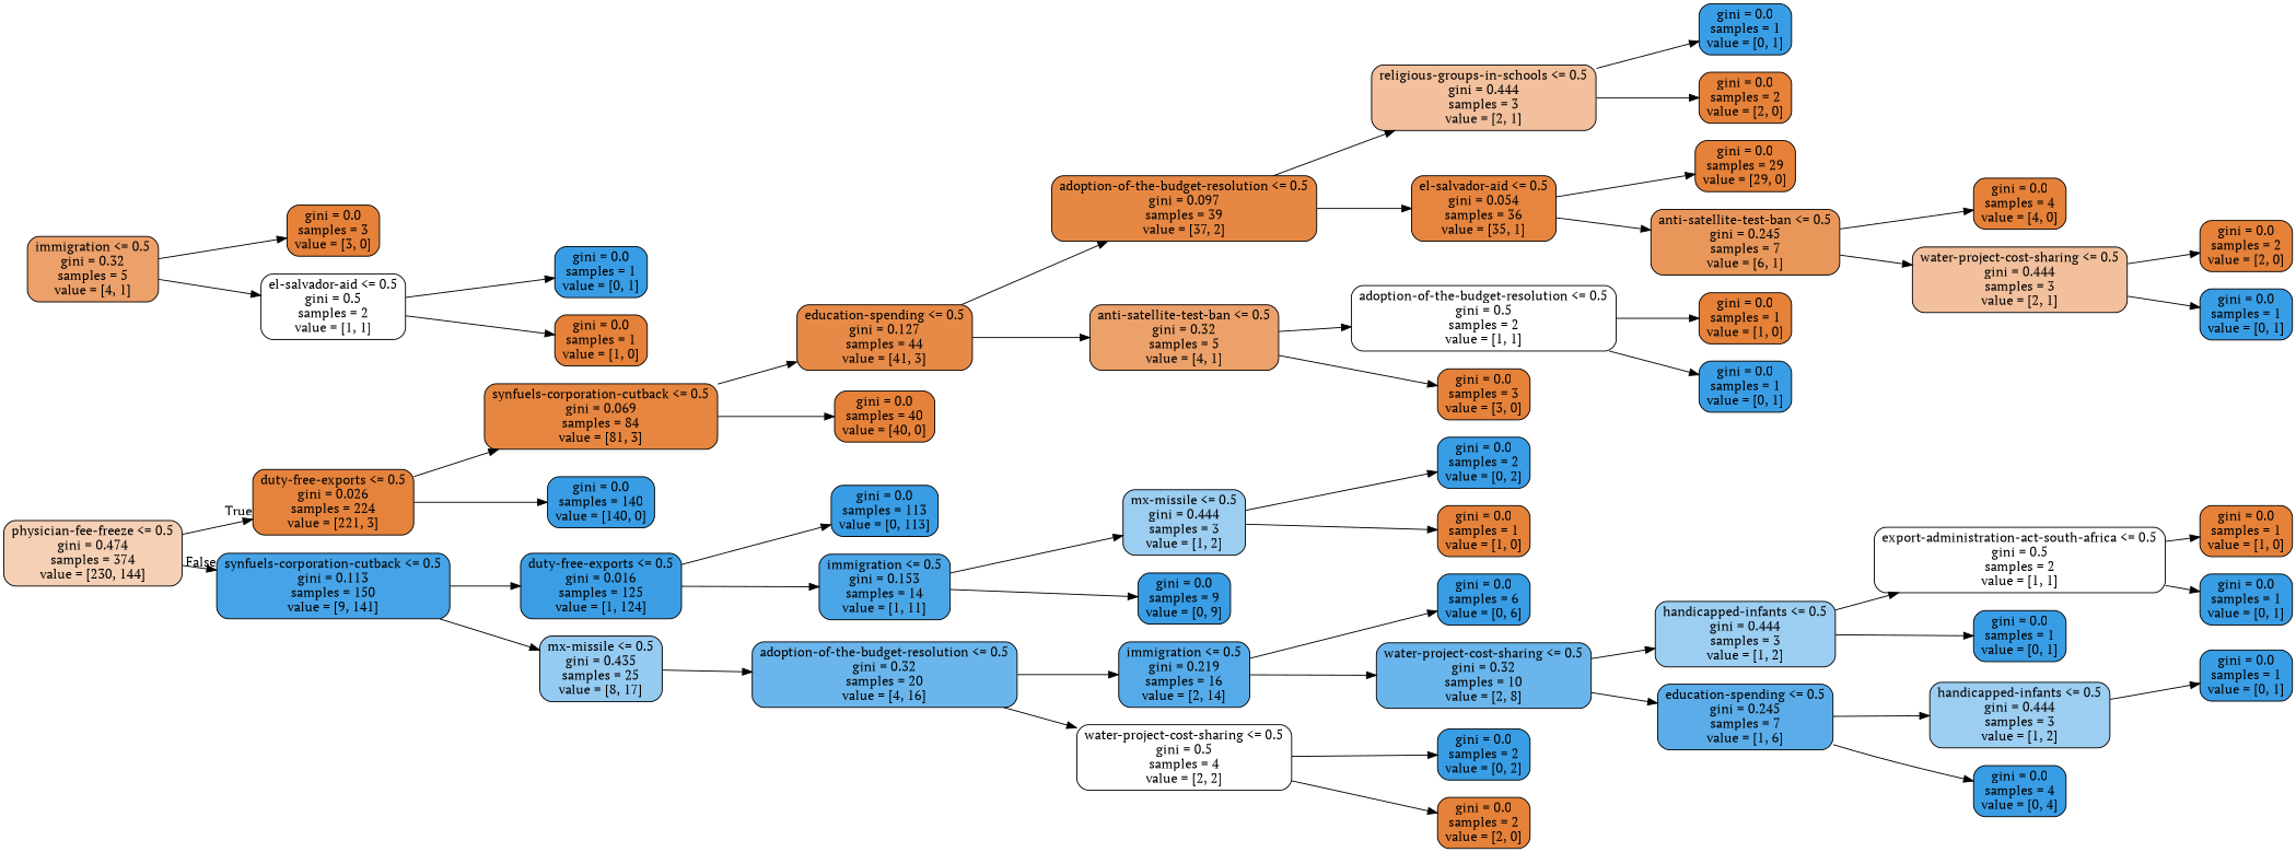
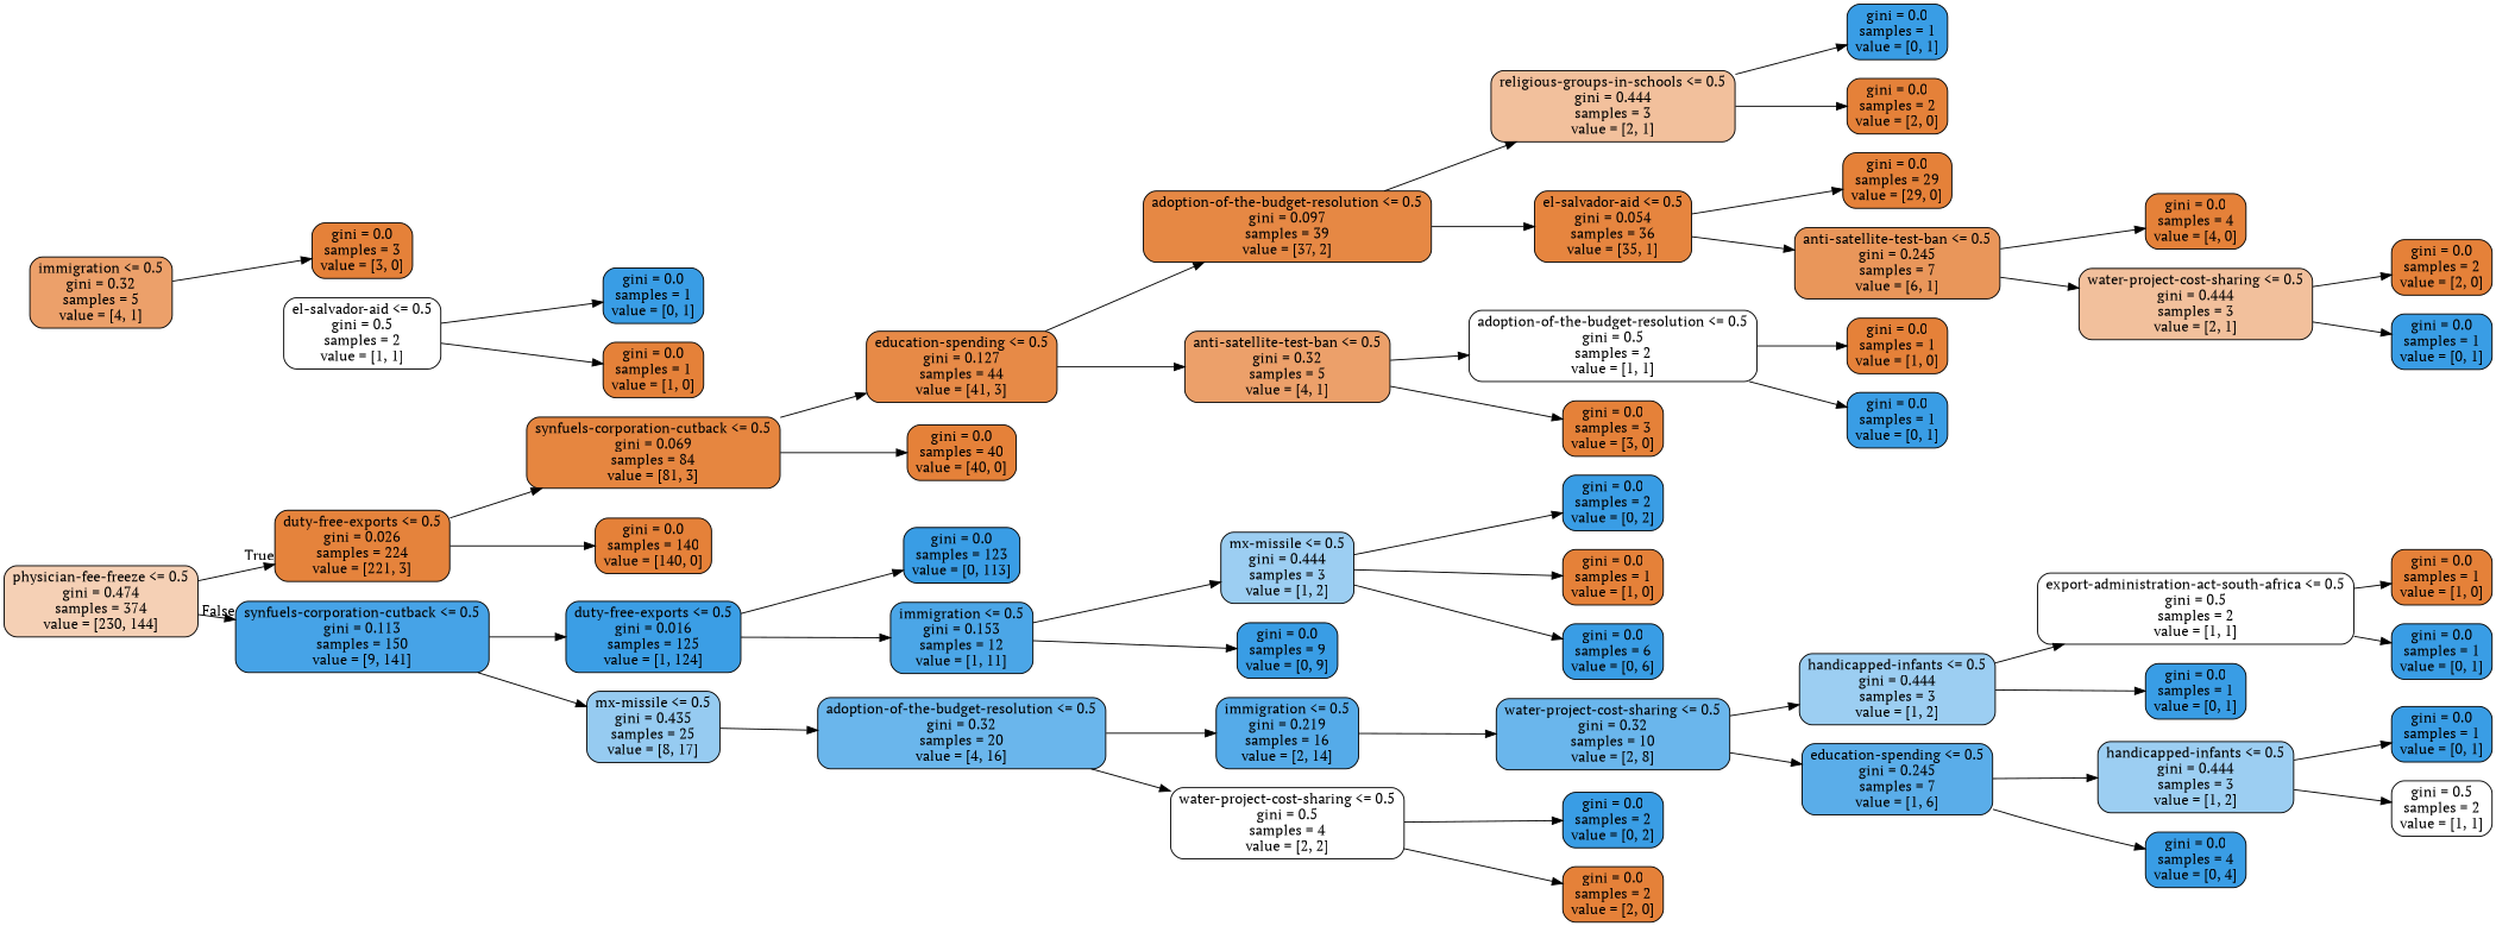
  digraph {
    fontname="PT Serif"
    rankdir=LR
    node [color=black fillcolor="#e58139" fontname="PT Serif" shape=box style="filled, rounded"]
    edge [fontname="PT Serif"]
    n1 [fillcolor="#f5d0b5" label="physician-fee-freeze <= 0.5\ngini = 0.474\nsamples = 374\nvalue = [230, 144]"]
    n2 [fillcolor="#e5833c" label="duty-free-exports <= 0.5\ngini = 0.026\nsamples = 224\nvalue = [221, 3]"]
    n3 [fillcolor="#46a3e7" label="synfuels-corporation-cutback <= 0.5\ngini = 0.113\nsamples = 150\nvalue = [9, 141]"]
    n4 [fillcolor="#e68640" label="synfuels-corporation-cutback <= 0.5\ngini = 0.069\nsamples = 84\nvalue = [81, 3]"]
-   n5 [fillcolor="#399de5" label="gini = 0.0\nsamples = 140\nvalue = [140, 0]"]
+   n5 [label="gini = 0.0\nsamples = 140\nvalue = [140, 0]"]
    n6 [fillcolor="#3b9ee5" label="duty-free-exports <= 0.5\ngini = 0.016\nsamples = 125\nvalue = [1, 124]"]
    n7 [fillcolor="#96cbf1" label="mx-missile <= 0.5\ngini = 0.435\nsamples = 25\nvalue = [8, 17]"]
    n8 [fillcolor="#e78a47" label="education-spending <= 0.5\ngini = 0.127\nsamples = 44\nvalue = [41, 3]"]
    n9 [label="gini = 0.0\nsamples = 40\nvalue = [40, 0]"]
    n10 [fillcolor="#e68844" label="adoption-of-the-budget-resolution <= 0.5\ngini = 0.097\nsamples = 39\nvalue = [37, 2]"]
    n11 [fillcolor="#eca06a" label="anti-satellite-test-ban <= 0.5\ngini = 0.32\nsamples = 5\nvalue = [4, 1]"]
    n12 [fillcolor="#f2c09c" label="religious-groups-in-schools <= 0.5\ngini = 0.444\nsamples = 3\nvalue = [2, 1]"]
    n13 [fillcolor="#e6853f" label="el-salvador-aid <= 0.5\ngini = 0.054\nsamples = 36\nvalue = [35, 1]"]
    n14 [fillcolor="#ffffff" label="adoption-of-the-budget-resolution <= 0.5\ngini = 0.5\nsamples = 2\nvalue = [1, 1]"]
    n15 [label="gini = 0.0\nsamples = 3\nvalue = [3, 0]"]
    n16 [fillcolor="#399de5" label="gini = 0.0\nsamples = 1\nvalue = [0, 1]"]
    n17 [label="gini = 0.0\nsamples = 2\nvalue = [2, 0]"]
    n18 [label="gini = 0.0\nsamples = 29\nvalue = [29, 0]"]
    n19 [fillcolor="#e9965a" label="anti-satellite-test-ban <= 0.5\ngini = 0.245\nsamples = 7\nvalue = [6, 1]"]
    n20 [label="gini = 0.0\nsamples = 4\nvalue = [4, 0]"]
    n21 [fillcolor="#f2c09c" label="water-project-cost-sharing <= 0.5\ngini = 0.444\nsamples = 3\nvalue = [2, 1]"]
    n22 [label="gini = 0.0\nsamples = 2\nvalue = [2, 0]"]
    n23 [fillcolor="#399de5" label="gini = 0.0\nsamples = 1\nvalue = [0, 1]"]
    n24 [label="gini = 0.0\nsamples = 1\nvalue = [1, 0]"]
    n25 [fillcolor="#399de5" label="gini = 0.0\nsamples = 1\nvalue = [0, 1]"]
-   n26 [fillcolor="#399de5" label="gini = 0.0\nsamples = 113\nvalue = [0, 113]"]
-   n27 [fillcolor="#4ba6e7" label="immigration <= 0.5\ngini = 0.153\nsamples = 14\nvalue = [1, 11]"]
+   n26 [fillcolor="#399de5" label="gini = 0.0\nsamples = 123\nvalue = [0, 113]"]
+   n27 [fillcolor="#4ba6e7" label="immigration <= 0.5\ngini = 0.153\nsamples = 12\nvalue = [1, 11]"]
    n28 [fillcolor="#6ab6ec" label="adoption-of-the-budget-resolution <= 0.5\ngini = 0.32\nsamples = 20\nvalue = [4, 16]"]
    n29 [fillcolor="#9ccef2" label="mx-missile <= 0.5\ngini = 0.444\nsamples = 3\nvalue = [1, 2]"]
    n30 [fillcolor="#399de5" label="gini = 0.0\nsamples = 9\nvalue = [0, 9]"]
    n31 [fillcolor="#399de5" label="gini = 0.0\nsamples = 2\nvalue = [0, 2]"]
    n32 [label="gini = 0.0\nsamples = 1\nvalue = [1, 0]"]
    n33 [fillcolor="#55abe9" label="immigration <= 0.5\ngini = 0.219\nsamples = 16\nvalue = [2, 14]"]
    n34 [fillcolor="#ffffff" label="water-project-cost-sharing <= 0.5\ngini = 0.5\nsamples = 4\nvalue = [2, 2]"]
    n35 [fillcolor="#eca06a" label="immigration <= 0.5\ngini = 0.32\nsamples = 5\nvalue = [4, 1]"]
    n36 [label="gini = 0.0\nsamples = 3\nvalue = [3, 0]"]
    n37 [fillcolor="#ffffff" label="el-salvador-aid <= 0.5\ngini = 0.5\nsamples = 2\nvalue = [1, 1]"]
    n38 [fillcolor="#6ab6ec" label="water-project-cost-sharing <= 0.5\ngini = 0.32\nsamples = 10\nvalue = [2, 8]"]
    n39 [fillcolor="#399de5" label="gini = 0.0\nsamples = 6\nvalue = [0, 6]"]
    n40 [fillcolor="#399de5" label="gini = 0.0\nsamples = 2\nvalue = [0, 2]"]
    n41 [label="gini = 0.0\nsamples = 2\nvalue = [2, 0]"]
    n42 [fillcolor="#9ccef2" label="handicapped-infants <= 0.5\ngini = 0.444\nsamples = 3\nvalue = [1, 2]"]
    n43 [fillcolor="#5aade9" label="education-spending <= 0.5\ngini = 0.245\nsamples = 7\nvalue = [1, 6]"]
    n44 [fillcolor="#ffffff" label="export-administration-act-south-africa <= 0.5\ngini = 0.5\nsamples = 2\nvalue = [1, 1]"]
    n45 [fillcolor="#399de5" label="gini = 0.0\nsamples = 1\nvalue = [0, 1]"]
    n46 [fillcolor="#9ccef2" label="handicapped-infants <= 0.5\ngini = 0.444\nsamples = 3\nvalue = [1, 2]"]
    n47 [fillcolor="#399de5" label="gini = 0.0\nsamples = 4\nvalue = [0, 4]"]
    n48 [label="gini = 0.0\nsamples = 1\nvalue = [1, 0]"]
    n49 [fillcolor="#399de5" label="gini = 0.0\nsamples = 1\nvalue = [0, 1]"]
    n50 [fillcolor="#399de5" label="gini = 0.0\nsamples = 1\nvalue = [0, 1]"]
+   n51 [fillcolor="#ffffff" label="gini = 0.5\nsamples = 2\nvalue = [1, 1]"]
    n52 [fillcolor="#399de5" label="gini = 0.0\nsamples = 1\nvalue = [0, 1]"]
    n53 [label="gini = 0.0\nsamples = 1\nvalue = [1, 0]"]
    n1 -> n2 [headlabel=True labelangle=45 labeldistance=2.5]
    n1 -> n3 [headlabel=False labelangle=-45 labeldistance=2.5]
    n2 -> n4
    n2 -> n5
    n3 -> n6
    n3 -> n7
    n4 -> n8
    n4 -> n9
    n6 -> n26
    n6 -> n27
    n7 -> n28
    n8 -> n10
    n8 -> n11
    n10 -> n12
    n10 -> n13
    n11 -> n14
    n11 -> n15
    n12 -> n16
    n12 -> n17
    n13 -> n18
    n13 -> n19
    n14 -> n24
    n14 -> n25
    n19 -> n20
    n19 -> n21
    n21 -> n22
    n21 -> n23
    n27 -> n29
    n27 -> n30
    n28 -> n33
    n28 -> n34
    n29 -> n31
    n29 -> n32
    n33 -> n38
-   n33 -> n39
+   n29 -> n39
    n34 -> n40
    n34 -> n41
    n35 -> n36
-   n35 -> n37
    n37 -> n52
    n37 -> n53
    n38 -> n42
    n38 -> n43
    n42 -> n44
    n42 -> n45
    n43 -> n46
    n43 -> n47
    n44 -> n48
    n44 -> n49
    n46 -> n50
+   n46 -> n51
  }
